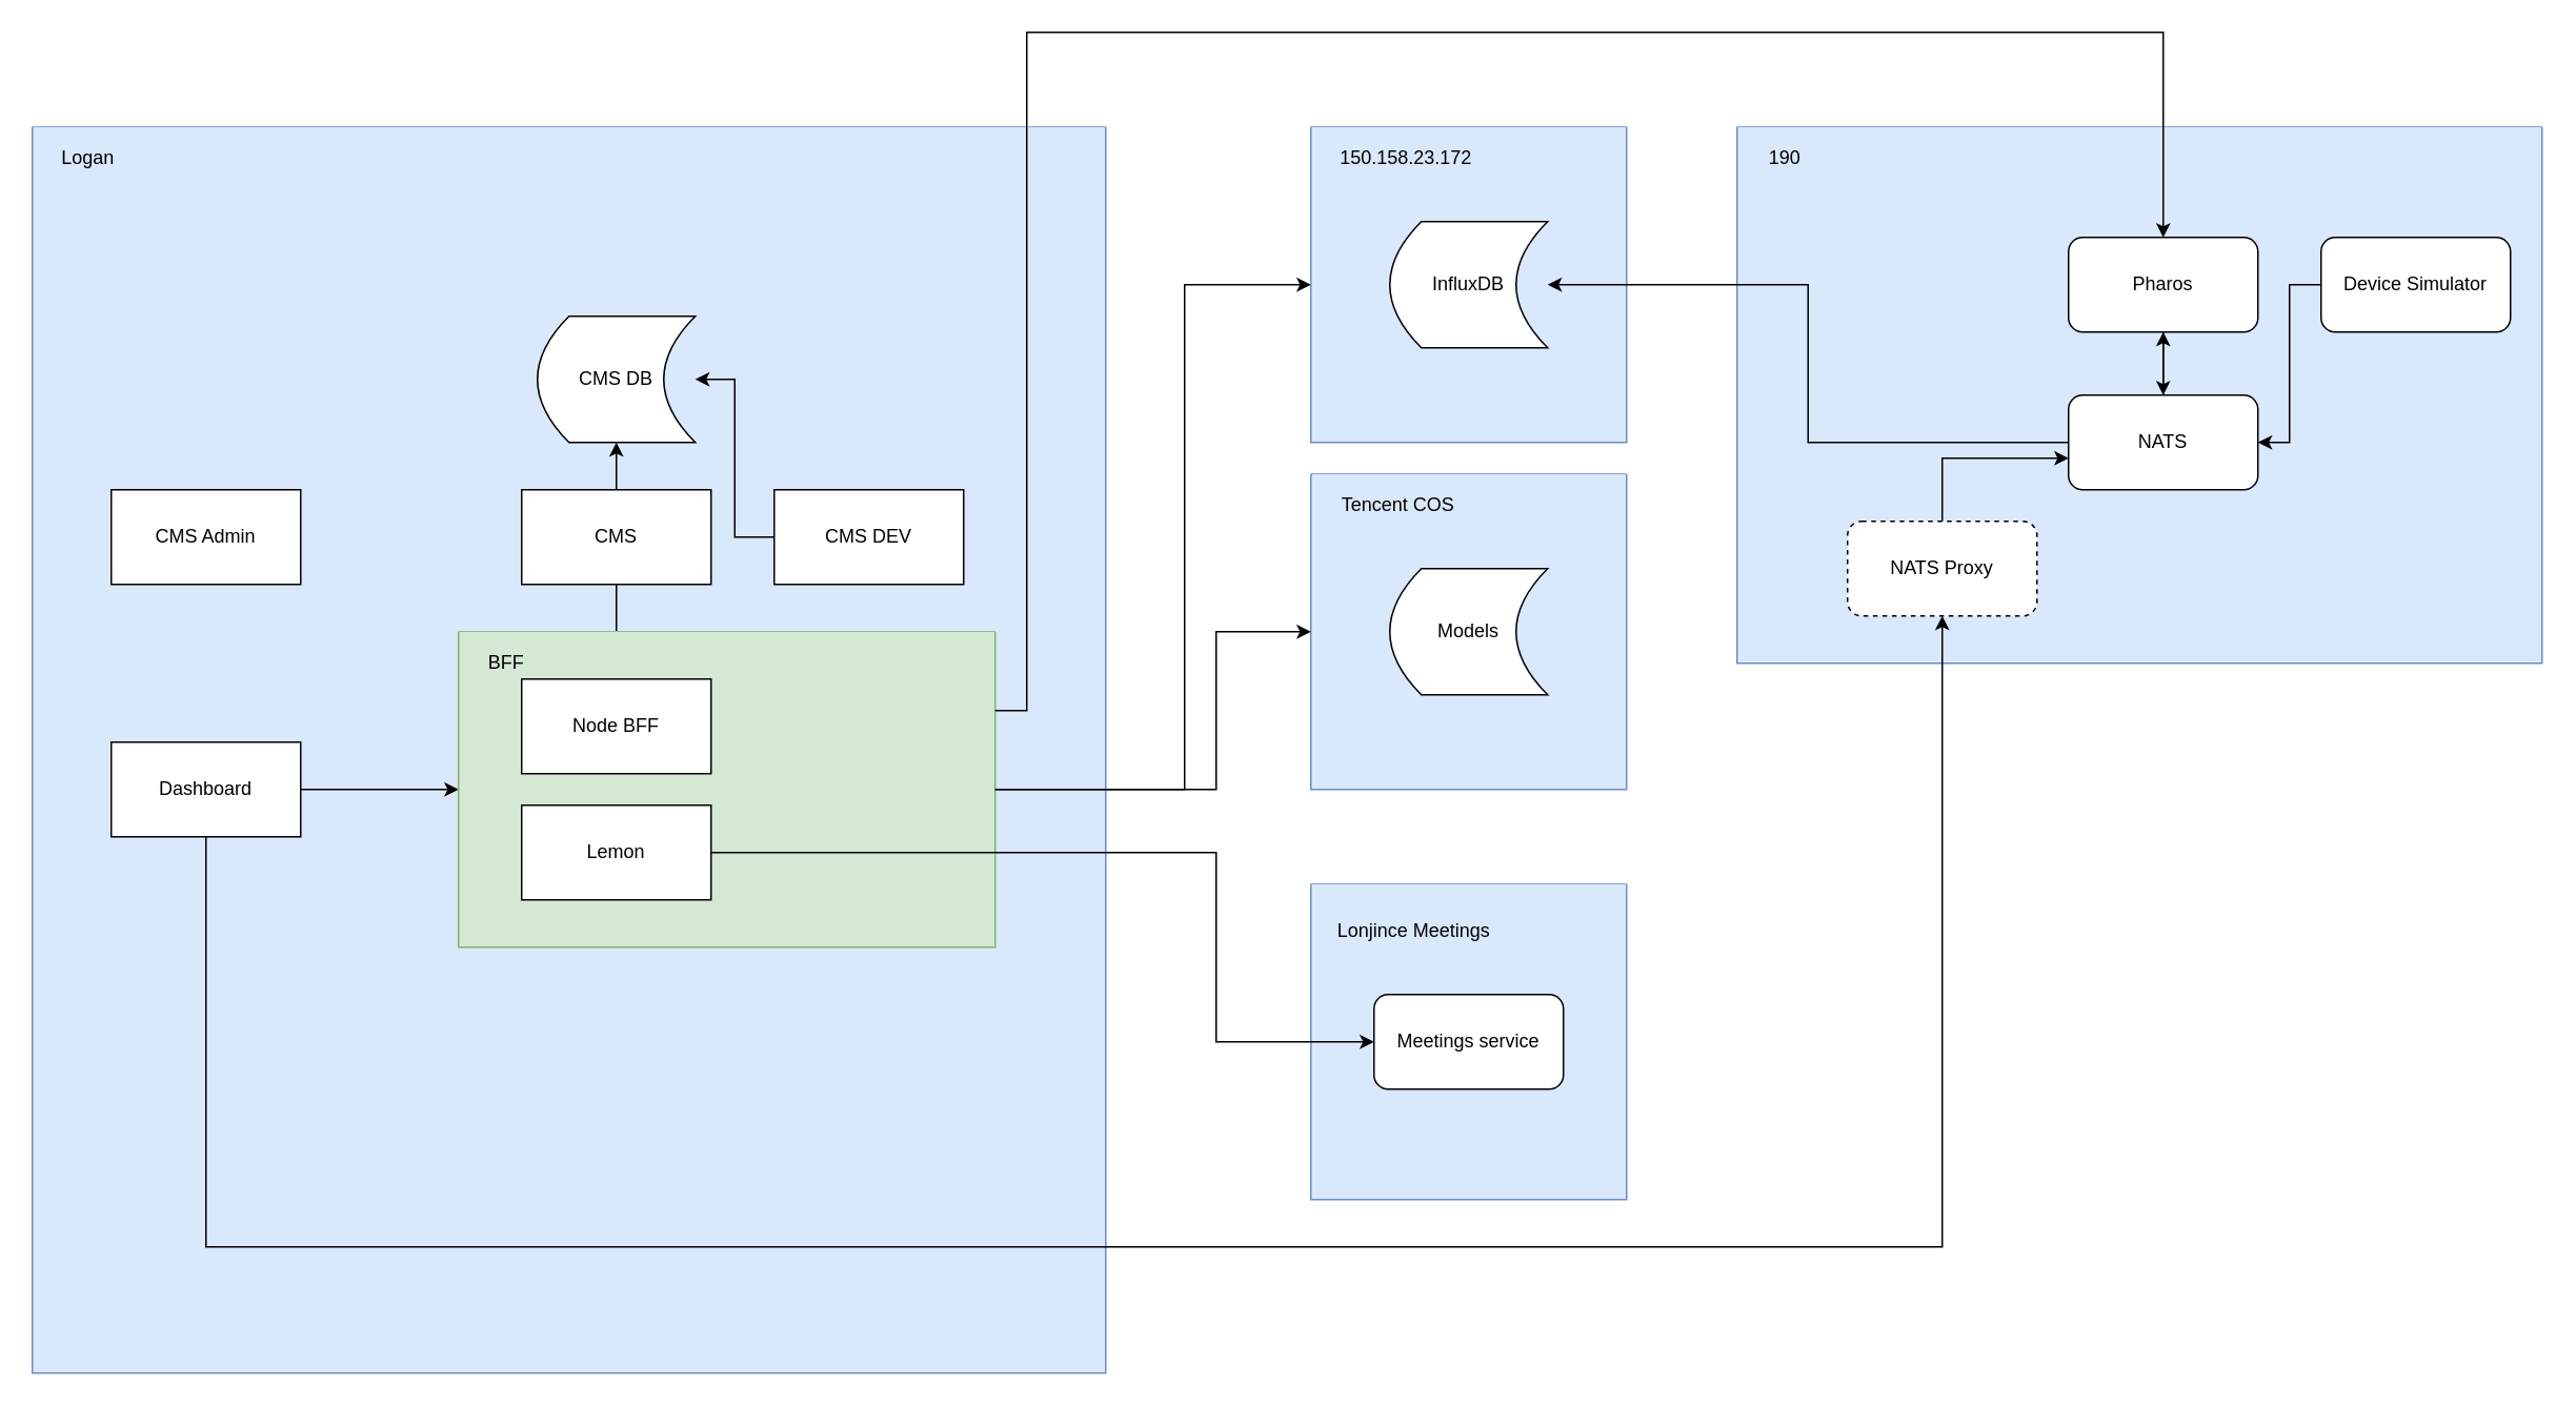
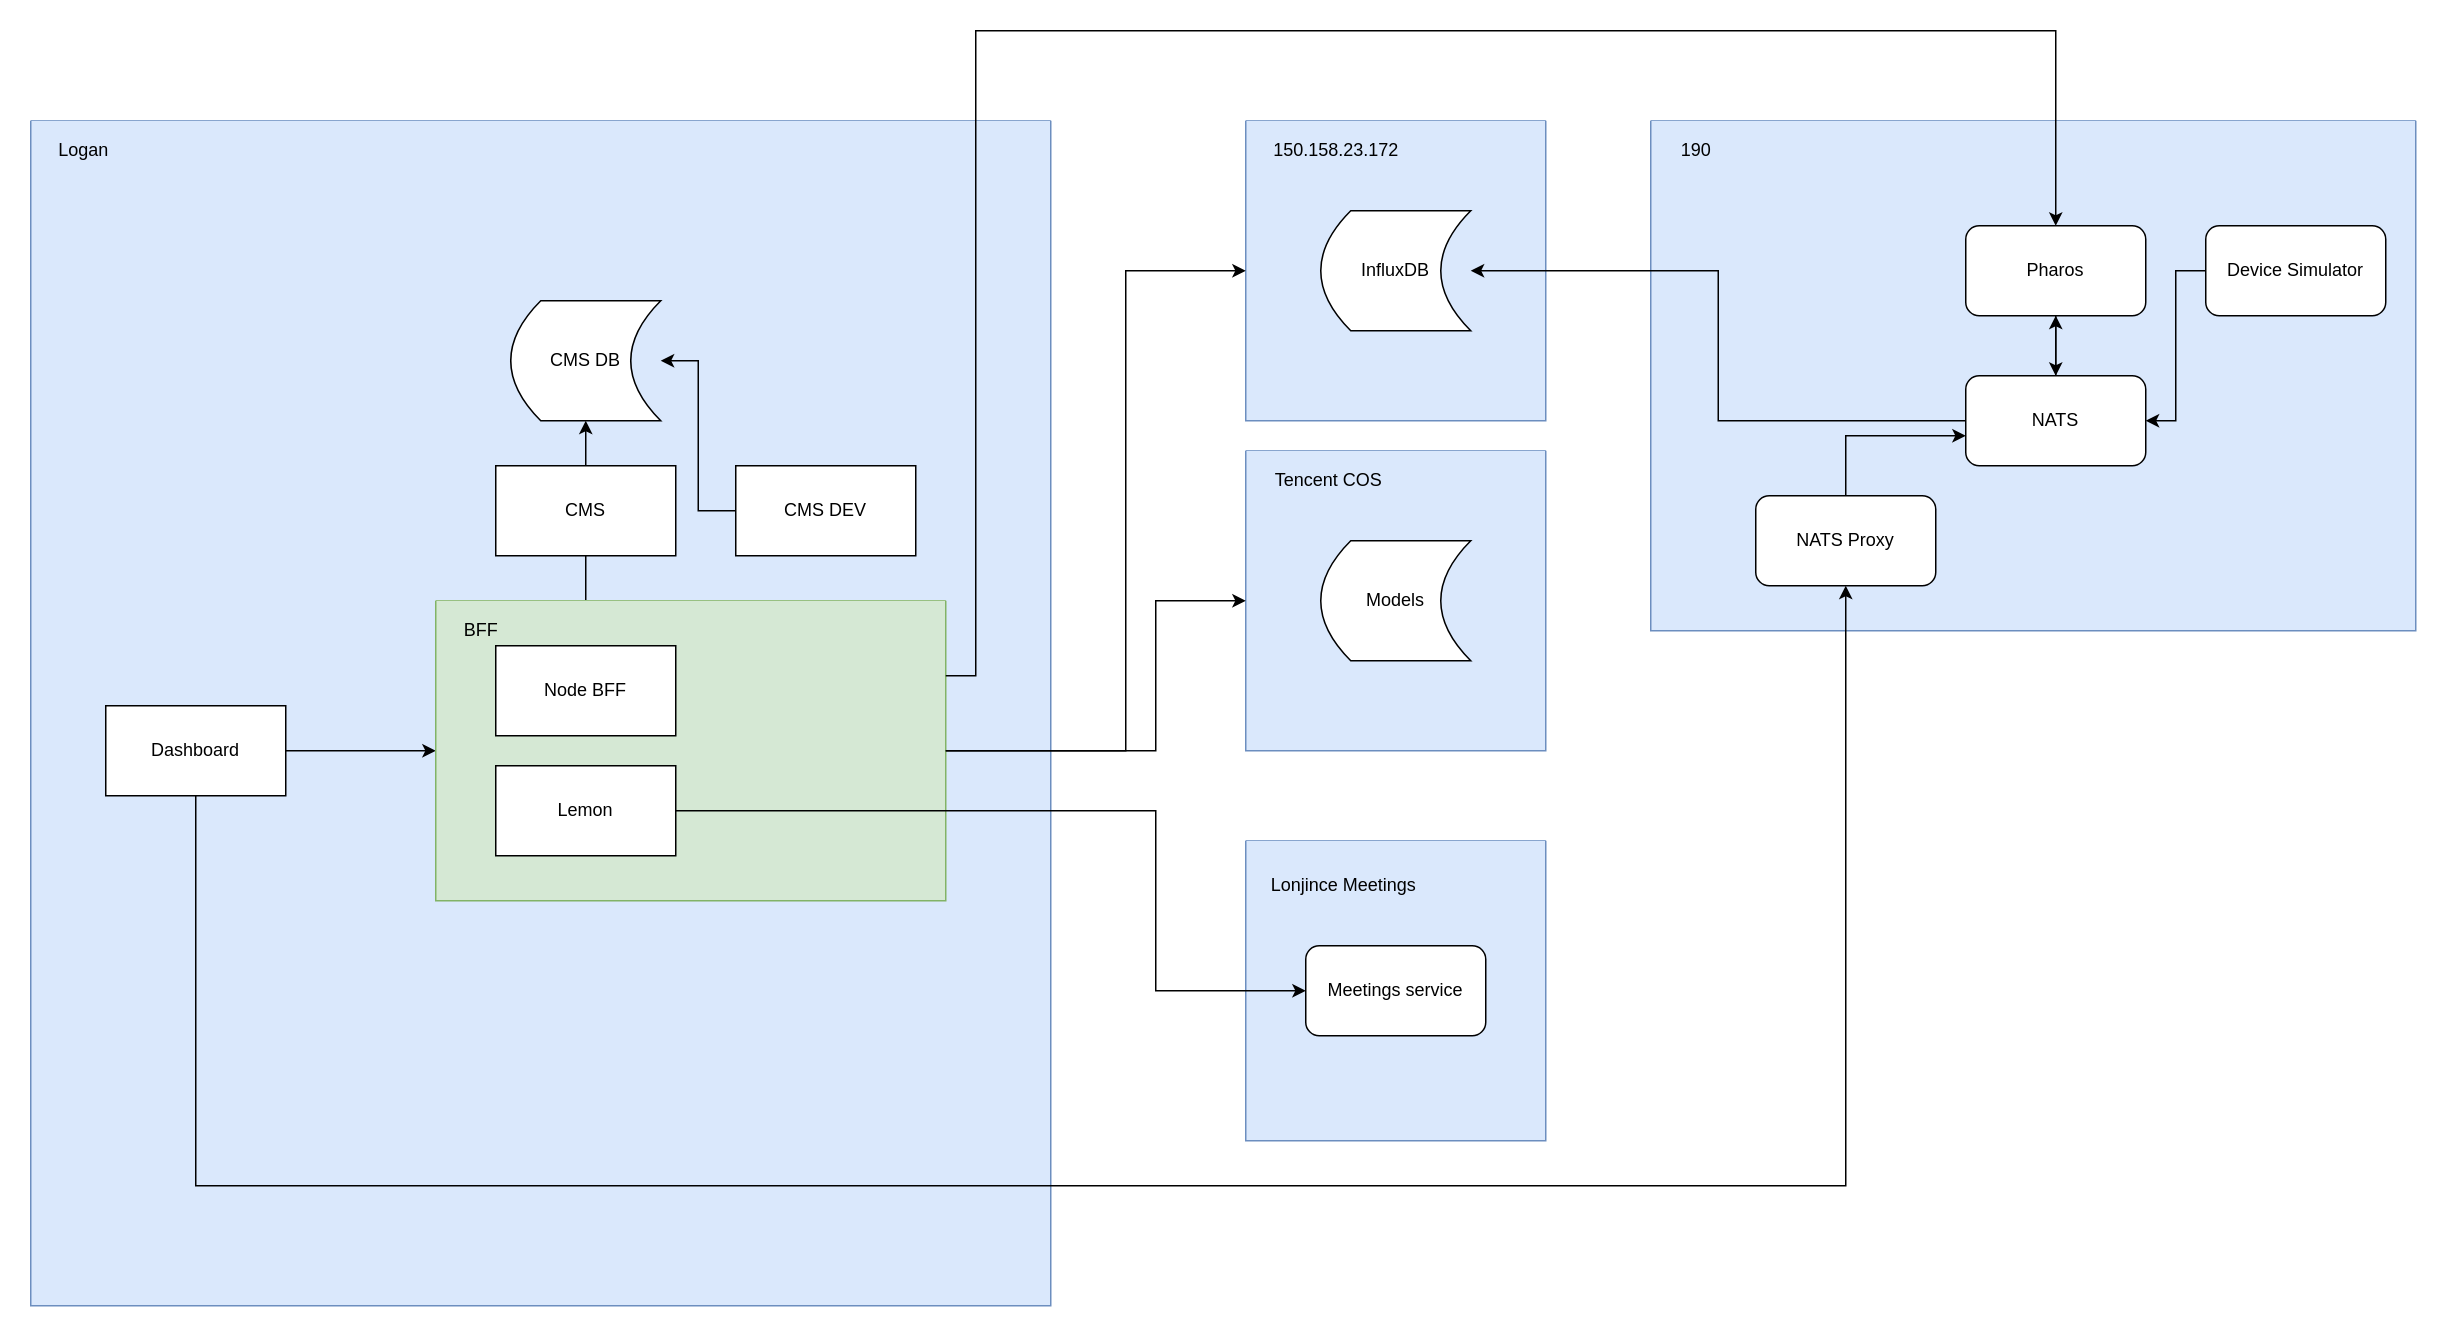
  <mxCell id="0" />
  <mxCell id="1" parent="0" />
  <mxCell id="2" value="" style="swimlane;startSize=0;swimlaneFillColor=#DAE8FC;fillColor=#dae8fc;strokeColor=#6c8ebf;" vertex="1" parent="1"><mxGeometry x="830" y="80" width="200" height="200" as="geometry" /></mxCell>
  <mxCell id="3" value="150.158.23.172" style="text;html=1;align=center;verticalAlign=middle;resizable=0;points=[];autosize=1;strokeColor=none;fillColor=none;" vertex="1" parent="2"><mxGeometry x="10" y="10" width="100" height="20" as="geometry" /></mxCell>
  <mxCell id="4" value="InfluxDB" style="shape=dataStorage;whiteSpace=wrap;html=1;fixedSize=1;" vertex="1" parent="2"><mxGeometry x="50" y="60" width="100" height="80" as="geometry" /></mxCell>
  <mxCell id="5" value="" style="swimlane;startSize=0;swimlaneFillColor=#DAE8FC;fillColor=#dae8fc;strokeColor=#6c8ebf;" vertex="1" parent="1"><mxGeometry x="1100" y="80" width="510" height="340" as="geometry" /></mxCell>
  <mxCell id="6" value="190" style="text;html=1;align=center;verticalAlign=middle;resizable=0;points=[];autosize=1;strokeColor=none;fillColor=none;" vertex="1" parent="5"><mxGeometry x="10" y="10" width="40" height="20" as="geometry" /></mxCell>
  <mxCell id="7" style="edgeStyle=orthogonalEdgeStyle;rounded=0;orthogonalLoop=1;jettySize=auto;html=1;entryX=1;entryY=0.5;entryDx=0;entryDy=0;" edge="1" parent="5" source="8" target="12"><mxGeometry relative="1" as="geometry" /></mxCell>
  <mxCell id="8" value="Device Simulator" style="rounded=1;whiteSpace=wrap;html=1;" vertex="1" parent="5"><mxGeometry x="370" y="70" width="120" height="60" as="geometry" /></mxCell>
  <mxCell id="9" style="edgeStyle=orthogonalEdgeStyle;rounded=0;orthogonalLoop=1;jettySize=auto;html=1;" edge="1" parent="5" source="10" target="12"><mxGeometry relative="1" as="geometry" /></mxCell>
  <mxCell id="10" value="Pharos" style="rounded=1;whiteSpace=wrap;html=1;" vertex="1" parent="5"><mxGeometry x="210" y="70" width="120" height="60" as="geometry" /></mxCell>
  <mxCell id="11" style="edgeStyle=orthogonalEdgeStyle;rounded=0;orthogonalLoop=1;jettySize=auto;html=1;entryX=0.5;entryY=1;entryDx=0;entryDy=0;" edge="1" parent="5" source="12" target="10"><mxGeometry relative="1" as="geometry" /></mxCell>
  <mxCell id="12" value="NATS" style="rounded=1;whiteSpace=wrap;html=1;" vertex="1" parent="5"><mxGeometry x="210" y="170" width="120" height="60" as="geometry" /></mxCell>
  <mxCell id="13" style="edgeStyle=orthogonalEdgeStyle;rounded=0;orthogonalLoop=1;jettySize=auto;html=1;" edge="1" parent="5" source="14"><mxGeometry relative="1" as="geometry"><mxPoint x="210" y="210" as="targetPoint" /><Array as="points"><mxPoint x="130" y="210" /><mxPoint x="210" y="210" /></Array></mxGeometry></mxCell>
- <mxCell id="14" value="NATS Proxy" style="rounded=1;whiteSpace=wrap;html=1;dashed=1;" vertex="1" parent="5"><mxGeometry x="70" y="250" width="120" height="60" as="geometry" /></mxCell>
+ <mxCell id="14" value="NATS Proxy" style="rounded=1;whiteSpace=wrap;html=1;" vertex="1" parent="5"><mxGeometry x="70" y="250" width="120" height="60" as="geometry" /></mxCell>
  <mxCell id="15" value="" style="swimlane;startSize=0;rounded=1;fillColor=#dae8fc;strokeColor=#6c8ebf;swimlaneFillColor=#DAE8FC;" vertex="1" parent="1"><mxGeometry x="20" y="80" width="680" height="790" as="geometry" /></mxCell>
  <mxCell id="16" value="Logan" style="text;html=1;align=center;verticalAlign=middle;resizable=0;points=[];autosize=1;strokeColor=none;fillColor=none;" vertex="1" parent="15"><mxGeometry x="10" y="10" width="50" height="20" as="geometry" /></mxCell>
  <mxCell id="17" style="edgeStyle=orthogonalEdgeStyle;rounded=0;orthogonalLoop=1;jettySize=auto;html=1;" edge="1" parent="15" source="18" target="23"><mxGeometry relative="1" as="geometry" /></mxCell>
  <mxCell id="18" value="Dashboard" style="whiteSpace=wrap;html=1;" vertex="1" parent="15"><mxGeometry x="50" y="390" width="120" height="60" as="geometry" /></mxCell>
  <mxCell id="19" style="edgeStyle=orthogonalEdgeStyle;rounded=0;orthogonalLoop=1;jettySize=auto;html=1;entryX=1;entryY=0.5;entryDx=0;entryDy=0;" edge="1" parent="15" source="20" target="29"><mxGeometry relative="1" as="geometry" /></mxCell>
  <mxCell id="20" value="CMS DEV" style="whiteSpace=wrap;html=1;" vertex="1" parent="15"><mxGeometry x="470" y="230" width="120" height="60" as="geometry" /></mxCell>
- <mxCell id="21" value="CMS Admin" style="whiteSpace=wrap;html=1;" vertex="1" parent="15"><mxGeometry x="50" y="230" width="120" height="60" as="geometry" /></mxCell>
  <mxCell id="22" style="edgeStyle=orthogonalEdgeStyle;rounded=0;orthogonalLoop=1;jettySize=auto;html=1;exitX=0.5;exitY=0;exitDx=0;exitDy=0;endArrow=none;" edge="1" parent="15" source="25" target="28"><mxGeometry relative="1" as="geometry" /></mxCell>
  <mxCell id="23" value="" style="swimlane;startSize=0;fillColor=#d5e8d4;strokeColor=#82b366;swimlaneFillColor=#D5E8D4;" vertex="1" parent="15"><mxGeometry x="270" y="320" width="340" height="200" as="geometry" /></mxCell>
  <mxCell id="24" value="BFF" style="text;html=1;align=center;verticalAlign=middle;resizable=0;points=[];autosize=1;strokeColor=none;fillColor=none;" vertex="1" parent="23"><mxGeometry x="10" y="10" width="40" height="20" as="geometry" /></mxCell>
  <mxCell id="25" value="Node BFF" style="whiteSpace=wrap;html=1;" vertex="1" parent="23"><mxGeometry x="40" y="30" width="120" height="60" as="geometry" /></mxCell>
  <mxCell id="26" value="Lemon" style="whiteSpace=wrap;html=1;" vertex="1" parent="23"><mxGeometry x="40" y="110" width="120" height="60" as="geometry" /></mxCell>
  <mxCell id="27" style="edgeStyle=orthogonalEdgeStyle;rounded=0;orthogonalLoop=1;jettySize=auto;html=1;" edge="1" parent="15" source="28" target="29"><mxGeometry relative="1" as="geometry" /></mxCell>
  <mxCell id="28" value="CMS" style="whiteSpace=wrap;html=1;" vertex="1" parent="15"><mxGeometry x="310" y="230" width="120" height="60" as="geometry" /></mxCell>
  <mxCell id="29" value="CMS DB" style="shape=dataStorage;whiteSpace=wrap;html=1;fixedSize=1;" vertex="1" parent="15"><mxGeometry x="320" y="120" width="100" height="80" as="geometry" /></mxCell>
  <mxCell id="30" value="" style="swimlane;startSize=0;swimlaneFillColor=#DAE8FC;fillColor=#dae8fc;strokeColor=#6c8ebf;" vertex="1" parent="1"><mxGeometry x="830" y="300" width="200" height="200" as="geometry" /></mxCell>
  <mxCell id="31" value="Tencent COS" style="text;html=1;align=center;verticalAlign=middle;resizable=0;points=[];autosize=1;strokeColor=none;fillColor=none;" vertex="1" parent="30"><mxGeometry x="10" y="10" width="90" height="20" as="geometry" /></mxCell>
  <mxCell id="32" value="Models" style="shape=dataStorage;whiteSpace=wrap;html=1;fixedSize=1;" vertex="1" parent="30"><mxGeometry x="50" y="60" width="100" height="80" as="geometry" /></mxCell>
  <mxCell id="33" style="edgeStyle=orthogonalEdgeStyle;rounded=0;orthogonalLoop=1;jettySize=auto;html=1;" edge="1" parent="1" source="23" target="30"><mxGeometry relative="1" as="geometry"><Array as="points"><mxPoint x="770" y="500" /><mxPoint x="770" y="400" /></Array></mxGeometry></mxCell>
  <mxCell id="34" style="edgeStyle=orthogonalEdgeStyle;rounded=0;orthogonalLoop=1;jettySize=auto;html=1;entryX=0;entryY=0.5;entryDx=0;entryDy=0;" edge="1" parent="1" source="23" target="2"><mxGeometry relative="1" as="geometry"><Array as="points"><mxPoint x="750" y="500" /><mxPoint x="750" y="180" /></Array></mxGeometry></mxCell>
  <mxCell id="35" value="" style="swimlane;startSize=0;swimlaneFillColor=#DAE8FC;fillColor=#dae8fc;strokeColor=#6c8ebf;" vertex="1" parent="1"><mxGeometry x="830" y="560" width="200" height="200" as="geometry" /></mxCell>
  <mxCell id="36" value="Lonjince Meetings" style="text;html=1;align=center;verticalAlign=middle;resizable=0;points=[];autosize=1;strokeColor=none;fillColor=none;" vertex="1" parent="35"><mxGeometry x="10" y="20" width="110" height="20" as="geometry" /></mxCell>
  <mxCell id="37" value="Meetings service" style="rounded=1;whiteSpace=wrap;html=1;" vertex="1" parent="35"><mxGeometry x="40" y="70" width="120" height="60" as="geometry" /></mxCell>
  <mxCell id="38" style="edgeStyle=orthogonalEdgeStyle;rounded=0;orthogonalLoop=1;jettySize=auto;html=1;entryX=0;entryY=0.5;entryDx=0;entryDy=0;" edge="1" parent="1" source="26" target="37"><mxGeometry relative="1" as="geometry"><Array as="points"><mxPoint x="770" y="540" /><mxPoint x="770" y="660" /></Array></mxGeometry></mxCell>
  <mxCell id="39" style="edgeStyle=orthogonalEdgeStyle;rounded=0;orthogonalLoop=1;jettySize=auto;html=1;entryX=1;entryY=0.5;entryDx=0;entryDy=0;" edge="1" parent="1" source="12" target="4"><mxGeometry relative="1" as="geometry" /></mxCell>
  <mxCell id="40" style="edgeStyle=orthogonalEdgeStyle;rounded=0;orthogonalLoop=1;jettySize=auto;html=1;entryX=0.5;entryY=1;entryDx=0;entryDy=0;" edge="1" parent="1" source="18" target="14"><mxGeometry relative="1" as="geometry"><Array as="points"><mxPoint x="130" y="790" /><mxPoint x="1230" y="790" /></Array></mxGeometry></mxCell>
  <mxCell id="41" style="edgeStyle=orthogonalEdgeStyle;rounded=0;orthogonalLoop=1;jettySize=auto;html=1;exitX=1;exitY=0.25;exitDx=0;exitDy=0;entryX=0.5;entryY=0;entryDx=0;entryDy=0;" edge="1" parent="1" source="23" target="10"><mxGeometry relative="1" as="geometry"><Array as="points"><mxPoint x="650" y="450" /><mxPoint x="650" y="20" /><mxPoint x="1370" y="20" /></Array></mxGeometry></mxCell>
